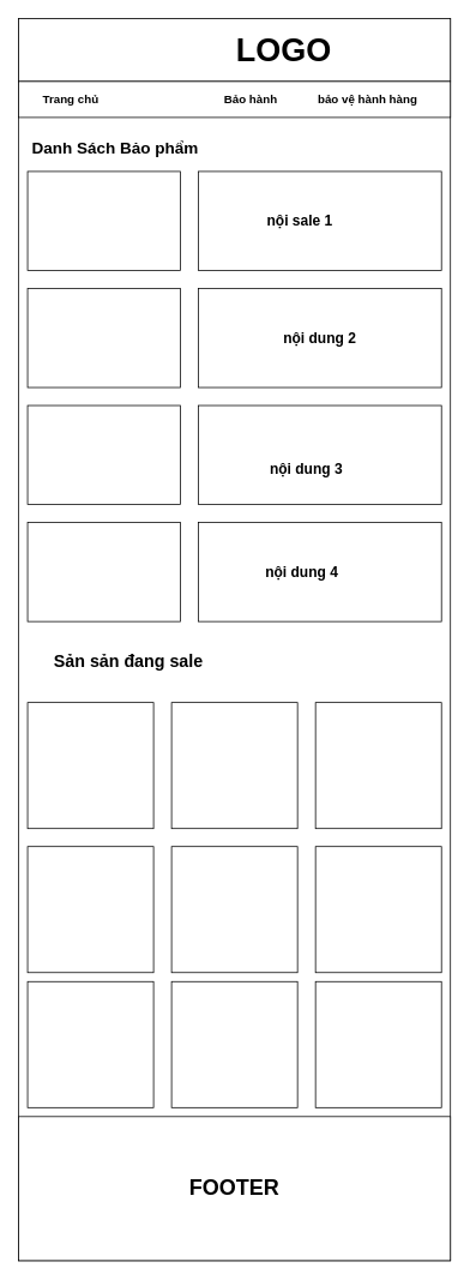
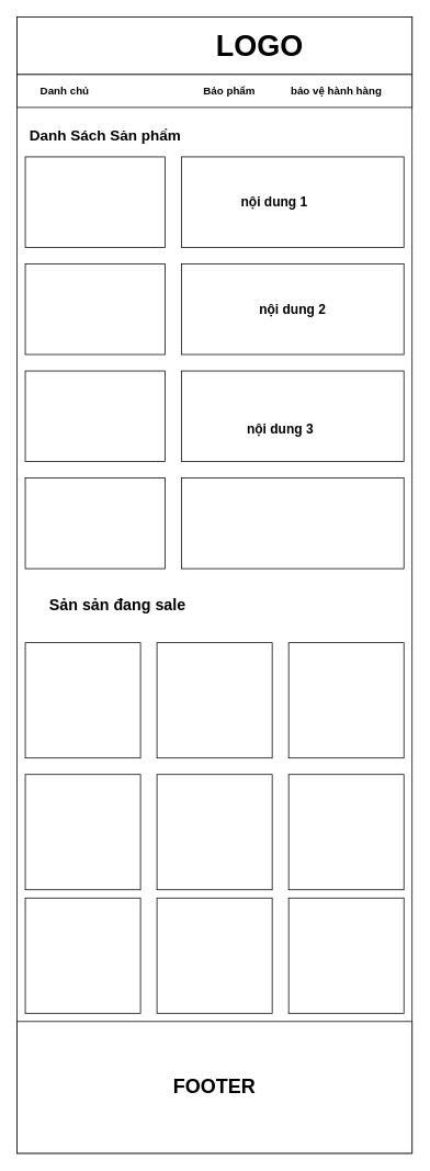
  <mxCell id="0" />
  <mxCell id="1" parent="0" />
  <mxCell id="2" value="" style="rounded=0;whiteSpace=wrap;html=1;" vertex="1" parent="1"><mxGeometry x="20" y="20" width="480" height="1380" as="geometry" /></mxCell>
  <mxCell id="3" value="" style="rounded=0;whiteSpace=wrap;html=1;" vertex="1" parent="1"><mxGeometry x="20" y="20" width="480" height="70" as="geometry" /></mxCell>
  <mxCell id="4" value="&lt;h2&gt;&lt;b&gt;&lt;font style=&quot;font-size: 36px;&quot;&gt;LOGO&lt;/font&gt;&lt;/b&gt;&lt;/h2&gt;" style="text;html=1;strokeColor=none;fillColor=none;align=center;verticalAlign=middle;whiteSpace=wrap;rounded=0;strokeWidth=2;" vertex="1" parent="1"><mxGeometry x="285" y="40" width="60" height="30" as="geometry" /></mxCell>
  <mxCell id="5" value="" style="rounded=0;whiteSpace=wrap;html=1;" vertex="1" parent="1"><mxGeometry x="20" y="90" width="480" height="40" as="geometry" /></mxCell>
- <mxCell id="6" value="&lt;b&gt;&lt;font style=&quot;font-size: 13px;&quot;&gt;Trang chủ&amp;nbsp;&lt;/font&gt;&lt;/b&gt;" style="text;html=1;strokeColor=none;fillColor=none;align=center;verticalAlign=middle;whiteSpace=wrap;rounded=0;" vertex="1" parent="1"><mxGeometry x="40" y="95" width="80" height="30" as="geometry" /></mxCell>
- <mxCell id="7" value="&lt;b&gt;&lt;font style=&quot;font-size: 13px;&quot;&gt;Bảo hành&amp;nbsp;&lt;/font&gt;&lt;/b&gt;" style="text;html=1;strokeColor=none;fillColor=none;align=center;verticalAlign=middle;whiteSpace=wrap;rounded=0;" vertex="1" parent="1"><mxGeometry x="240" y="95" width="80" height="30" as="geometry" /></mxCell>
+ <mxCell id="6" value="&lt;b&gt;&lt;font style=&quot;font-size: 13px;&quot;&gt;Danh chủ&amp;nbsp;&lt;/font&gt;&lt;/b&gt;" style="text;html=1;strokeColor=none;fillColor=none;align=center;verticalAlign=middle;whiteSpace=wrap;rounded=0;" vertex="1" parent="1"><mxGeometry x="40" y="95" width="80" height="30" as="geometry" /></mxCell>
+ <mxCell id="7" value="&lt;b&gt;&lt;font style=&quot;font-size: 13px;&quot;&gt;Bảo phẩm&amp;nbsp;&lt;/font&gt;&lt;/b&gt;" style="text;html=1;strokeColor=none;fillColor=none;align=center;verticalAlign=middle;whiteSpace=wrap;rounded=0;" vertex="1" parent="1"><mxGeometry x="240" y="95" width="80" height="30" as="geometry" /></mxCell>
  <mxCell id="8" value="&lt;span style=&quot;font-size: 13px;&quot;&gt;&lt;b&gt;bảo vệ hành hàng&amp;nbsp;&lt;/b&gt;&lt;/span&gt;" style="text;html=1;strokeColor=none;fillColor=none;align=center;verticalAlign=middle;whiteSpace=wrap;rounded=0;" vertex="1" parent="1"><mxGeometry x="340" y="95" width="140" height="30" as="geometry" /></mxCell>
  <mxCell id="9" value="" style="rounded=0;whiteSpace=wrap;html=1;" vertex="1" parent="1"><mxGeometry x="20" y="1240" width="480" height="160" as="geometry" /></mxCell>
  <mxCell id="10" value="&lt;h1&gt;&lt;b&gt;FOOTER&lt;/b&gt;&lt;/h1&gt;" style="text;html=1;strokeColor=none;fillColor=none;align=center;verticalAlign=middle;whiteSpace=wrap;rounded=0;" vertex="1" parent="1"><mxGeometry x="230" y="1305" width="60" height="30" as="geometry" /></mxCell>
  <mxCell id="11" value="" style="rounded=0;whiteSpace=wrap;html=1;" vertex="1" parent="1"><mxGeometry x="30" y="190" width="170" height="110" as="geometry" /></mxCell>
- <mxCell id="12" value="&lt;h2&gt;&lt;b&gt;Danh Sách Bảo phẩm&amp;nbsp;&lt;/b&gt;&lt;/h2&gt;" style="text;html=1;strokeColor=none;fillColor=none;align=center;verticalAlign=middle;whiteSpace=wrap;rounded=0;" vertex="1" parent="1"><mxGeometry x="20" y="150" width="220" height="30" as="geometry" /></mxCell>
+ <mxCell id="12" value="&lt;h2&gt;&lt;b&gt;Danh Sách Sản phẩm&amp;nbsp;&lt;/b&gt;&lt;/h2&gt;" style="text;html=1;strokeColor=none;fillColor=none;align=center;verticalAlign=middle;whiteSpace=wrap;rounded=0;" vertex="1" parent="1"><mxGeometry x="20" y="150" width="220" height="30" as="geometry" /></mxCell>
  <mxCell id="13" value="" style="rounded=0;whiteSpace=wrap;html=1;" vertex="1" parent="1"><mxGeometry x="220" y="190" width="270" height="110" as="geometry" /></mxCell>
- <mxCell id="14" value="&lt;b&gt;&lt;font style=&quot;font-size: 16px;&quot;&gt;nội sale 1&amp;nbsp;&lt;/font&gt;&lt;/b&gt;" style="text;html=1;strokeColor=none;fillColor=none;align=center;verticalAlign=middle;whiteSpace=wrap;rounded=0;" vertex="1" parent="1"><mxGeometry x="280" y="230" width="110" height="30" as="geometry" /></mxCell>
+ <mxCell id="14" value="&lt;b&gt;&lt;font style=&quot;font-size: 16px;&quot;&gt;nội dung 1&amp;nbsp;&lt;/font&gt;&lt;/b&gt;" style="text;html=1;strokeColor=none;fillColor=none;align=center;verticalAlign=middle;whiteSpace=wrap;rounded=0;" vertex="1" parent="1"><mxGeometry x="280" y="230" width="110" height="30" as="geometry" /></mxCell>
  <mxCell id="15" value="" style="rounded=0;whiteSpace=wrap;html=1;" vertex="1" parent="1"><mxGeometry x="30" y="320" width="170" height="110" as="geometry" /></mxCell>
  <mxCell id="16" value="" style="rounded=0;whiteSpace=wrap;html=1;" vertex="1" parent="1"><mxGeometry x="220" y="320" width="270" height="110" as="geometry" /></mxCell>
  <mxCell id="17" value="&lt;b&gt;&lt;font style=&quot;font-size: 16px;&quot;&gt;nội dung 2&lt;/font&gt;&lt;/b&gt;" style="text;html=1;strokeColor=none;fillColor=none;align=center;verticalAlign=middle;whiteSpace=wrap;rounded=0;" vertex="1" parent="1"><mxGeometry x="300" y="360" width="110" height="30" as="geometry" /></mxCell>
  <mxCell id="18" value="" style="rounded=0;whiteSpace=wrap;html=1;" vertex="1" parent="1"><mxGeometry x="30" y="450" width="170" height="110" as="geometry" /></mxCell>
  <mxCell id="19" value="" style="rounded=0;whiteSpace=wrap;html=1;" vertex="1" parent="1"><mxGeometry x="30" y="580" width="170" height="110" as="geometry" /></mxCell>
  <mxCell id="20" value="" style="rounded=0;whiteSpace=wrap;html=1;" vertex="1" parent="1"><mxGeometry x="220" y="450" width="270" height="110" as="geometry" /></mxCell>
  <mxCell id="21" value="" style="rounded=0;whiteSpace=wrap;html=1;" vertex="1" parent="1"><mxGeometry x="220" y="580" width="270" height="110" as="geometry" /></mxCell>
  <mxCell id="22" value="&lt;b&gt;&lt;font style=&quot;font-size: 16px;&quot;&gt;nội dung 3&lt;/font&gt;&lt;/b&gt;" style="text;html=1;strokeColor=none;fillColor=none;align=center;verticalAlign=middle;whiteSpace=wrap;rounded=0;" vertex="1" parent="1"><mxGeometry x="285" y="505" width="110" height="30" as="geometry" /></mxCell>
- <mxCell id="23" value="&lt;b&gt;&lt;font style=&quot;font-size: 16px;&quot;&gt;nội dung 4&lt;/font&gt;&lt;/b&gt;" style="text;html=1;strokeColor=none;fillColor=none;align=center;verticalAlign=middle;whiteSpace=wrap;rounded=0;" vertex="1" parent="1"><mxGeometry x="280" y="620" width="110" height="30" as="geometry" /></mxCell>
  <mxCell id="24" value="&lt;b&gt;&lt;font style=&quot;font-size: 19px;&quot;&gt;Sản sản đang sale&amp;nbsp;&lt;/font&gt;&lt;/b&gt;" style="text;html=1;strokeColor=none;fillColor=none;align=center;verticalAlign=middle;whiteSpace=wrap;rounded=0;" vertex="1" parent="1"><mxGeometry x="30" y="720" width="230" height="30" as="geometry" /></mxCell>
  <mxCell id="25" value="" style="whiteSpace=wrap;html=1;aspect=fixed;" vertex="1" parent="1"><mxGeometry x="30" y="780" width="140" height="140" as="geometry" /></mxCell>
  <mxCell id="26" value="" style="whiteSpace=wrap;html=1;aspect=fixed;" vertex="1" parent="1"><mxGeometry x="190" y="780" width="140" height="140" as="geometry" /></mxCell>
  <mxCell id="27" value="" style="whiteSpace=wrap;html=1;aspect=fixed;" vertex="1" parent="1"><mxGeometry x="350" y="780" width="140" height="140" as="geometry" /></mxCell>
  <mxCell id="28" value="" style="whiteSpace=wrap;html=1;aspect=fixed;" vertex="1" parent="1"><mxGeometry x="30" y="940" width="140" height="140" as="geometry" /></mxCell>
  <mxCell id="29" value="" style="whiteSpace=wrap;html=1;aspect=fixed;" vertex="1" parent="1"><mxGeometry x="190" y="940" width="140" height="140" as="geometry" /></mxCell>
  <mxCell id="30" value="" style="whiteSpace=wrap;html=1;aspect=fixed;" vertex="1" parent="1"><mxGeometry x="350" y="940" width="140" height="140" as="geometry" /></mxCell>
  <mxCell id="31" value="" style="whiteSpace=wrap;html=1;aspect=fixed;" vertex="1" parent="1"><mxGeometry x="30" y="1090" width="140" height="140" as="geometry" /></mxCell>
  <mxCell id="32" value="" style="whiteSpace=wrap;html=1;aspect=fixed;" vertex="1" parent="1"><mxGeometry x="350" y="1090" width="140" height="140" as="geometry" /></mxCell>
  <mxCell id="33" value="" style="whiteSpace=wrap;html=1;aspect=fixed;" vertex="1" parent="1"><mxGeometry x="190" y="1090" width="140" height="140" as="geometry" /></mxCell>
